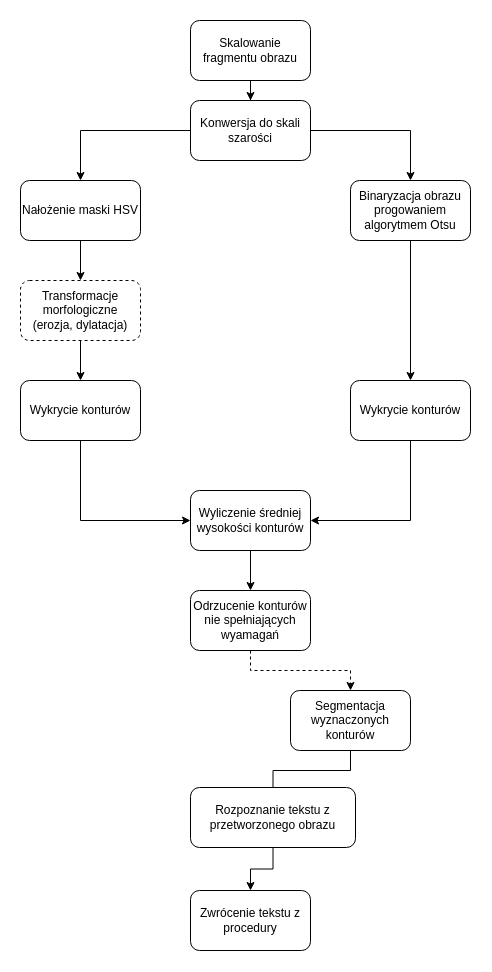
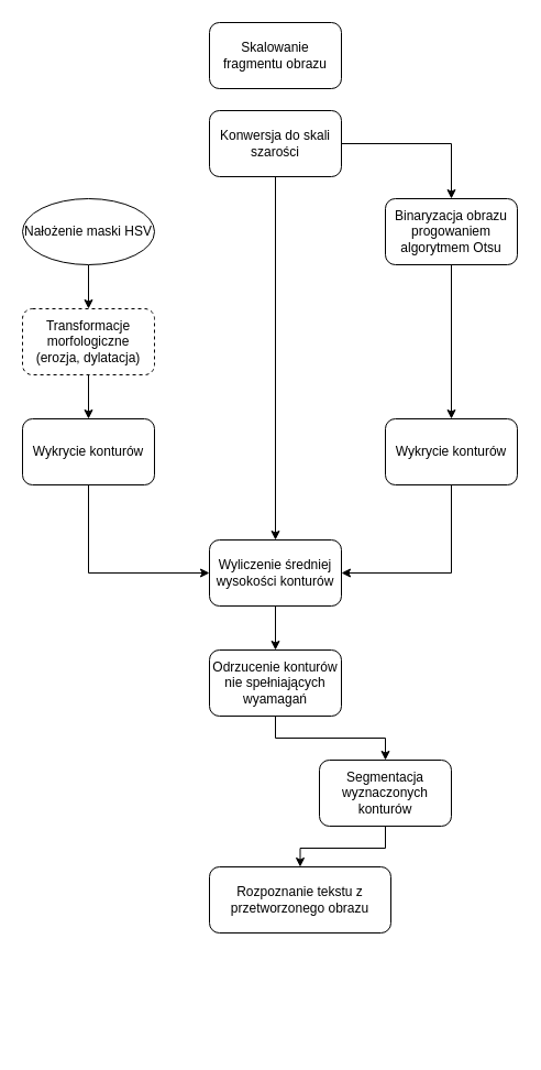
  <mxCell id="0" />
  <mxCell id="1" parent="0" />
- <mxCell id="2" value="" style="edgeStyle=orthogonalEdgeStyle;rounded=0;orthogonalLoop=1;jettySize=auto;html=1;" edge="1" parent="1" source="3" target="6"><mxGeometry relative="1" as="geometry" /></mxCell>
  <mxCell id="3" value="Skalowanie fragmentu obrazu" style="rounded=1;whiteSpace=wrap;html=1;" vertex="1" parent="1"><mxGeometry x="190" y="20" width="120" height="60" as="geometry" /></mxCell>
  <mxCell id="4" value="" style="edgeStyle=orthogonalEdgeStyle;rounded=0;orthogonalLoop=1;jettySize=auto;html=1;" edge="1" parent="1" source="6" target="8"><mxGeometry relative="1" as="geometry"><Array as="points"><mxPoint x="410" y="130" /></Array></mxGeometry></mxCell>
- <mxCell id="5" style="edgeStyle=orthogonalEdgeStyle;rounded=0;orthogonalLoop=1;jettySize=auto;html=1;" edge="1" parent="1" source="6" target="12"><mxGeometry relative="1" as="geometry" /></mxCell>
+ <mxCell id="5" style="edgeStyle=orthogonalEdgeStyle;rounded=0;orthogonalLoop=1;jettySize=auto;html=1;" edge="1" parent="1" source="6" target="18"><mxGeometry relative="1" as="geometry" /></mxCell>
  <mxCell id="6" value="Konwersja do skali szarości" style="whiteSpace=wrap;html=1;rounded=1;" vertex="1" parent="1"><mxGeometry x="190" y="100" width="120" height="60" as="geometry" /></mxCell>
  <mxCell id="7" value="" style="edgeStyle=orthogonalEdgeStyle;rounded=0;orthogonalLoop=1;jettySize=auto;html=1;" edge="1" parent="1" source="8" target="10"><mxGeometry relative="1" as="geometry" /></mxCell>
  <mxCell id="8" value="Binaryzacja obrazu&lt;br&gt;progowaniem algorytmem Otsu" style="whiteSpace=wrap;html=1;rounded=1;" vertex="1" parent="1"><mxGeometry x="350" y="180" width="120" height="60" as="geometry" /></mxCell>
  <mxCell id="9" style="edgeStyle=orthogonalEdgeStyle;rounded=0;orthogonalLoop=1;jettySize=auto;html=1;exitX=0.5;exitY=1;exitDx=0;exitDy=0;entryX=1;entryY=0.5;entryDx=0;entryDy=0;" edge="1" parent="1" source="10" target="18"><mxGeometry relative="1" as="geometry"><mxPoint x="310" y="520" as="targetPoint" /></mxGeometry></mxCell>
  <mxCell id="10" value="Wykrycie konturów" style="whiteSpace=wrap;html=1;rounded=1;" vertex="1" parent="1"><mxGeometry x="350" y="380" width="120" height="60" as="geometry" /></mxCell>
  <mxCell id="11" style="edgeStyle=orthogonalEdgeStyle;rounded=0;orthogonalLoop=1;jettySize=auto;html=1;exitX=0.5;exitY=1;exitDx=0;exitDy=0;" edge="1" parent="1" source="12" target="14"><mxGeometry relative="1" as="geometry" /></mxCell>
- <mxCell id="12" value="Nałożenie maski HSV" style="rounded=1;whiteSpace=wrap;html=1;" vertex="1" parent="1"><mxGeometry x="20" y="180" width="120" height="60" as="geometry" /></mxCell>
+ <mxCell id="12" value="Nałożenie maski HSV" style="ellipse;whiteSpace=wrap;html=1;" vertex="1" parent="1"><mxGeometry x="20" y="180" width="120" height="60" as="geometry" /></mxCell>
  <mxCell id="13" style="edgeStyle=orthogonalEdgeStyle;rounded=0;orthogonalLoop=1;jettySize=auto;html=1;exitX=0.5;exitY=1;exitDx=0;exitDy=0;entryX=0.5;entryY=0;entryDx=0;entryDy=0;" edge="1" parent="1" source="14" target="16"><mxGeometry relative="1" as="geometry" /></mxCell>
  <mxCell id="14" value="Transformacje morfologiczne (erozja, dylatacja)" style="rounded=1;whiteSpace=wrap;html=1;dashed=1;" vertex="1" parent="1"><mxGeometry x="20" y="280" width="120" height="60" as="geometry" /></mxCell>
  <mxCell id="15" style="edgeStyle=orthogonalEdgeStyle;rounded=0;orthogonalLoop=1;jettySize=auto;html=1;exitX=0.5;exitY=1;exitDx=0;exitDy=0;entryX=0;entryY=0.5;entryDx=0;entryDy=0;" edge="1" parent="1" source="16" target="18"><mxGeometry relative="1" as="geometry"><mxPoint x="190" y="520" as="targetPoint" /></mxGeometry></mxCell>
  <mxCell id="16" value="Wykrycie konturów" style="whiteSpace=wrap;html=1;rounded=1;" vertex="1" parent="1"><mxGeometry x="20" y="380" width="120" height="60" as="geometry" /></mxCell>
  <mxCell id="17" style="edgeStyle=orthogonalEdgeStyle;rounded=0;orthogonalLoop=1;jettySize=auto;html=1;exitX=0.5;exitY=1;exitDx=0;exitDy=0;entryX=0.5;entryY=0;entryDx=0;entryDy=0;" edge="1" parent="1" source="18" target="20"><mxGeometry relative="1" as="geometry" /></mxCell>
  <mxCell id="18" value="Wyliczenie średniej wysokości konturów" style="rounded=1;whiteSpace=wrap;html=1;" vertex="1" parent="1"><mxGeometry x="190" y="490" width="120" height="60" as="geometry" /></mxCell>
- <mxCell id="19" style="edgeStyle=orthogonalEdgeStyle;rounded=0;orthogonalLoop=1;jettySize=auto;html=1;exitX=0.5;exitY=1;exitDx=0;exitDy=0;entryX=0.5;entryY=0;entryDx=0;entryDy=0;dashed=1;" edge="1" parent="1" source="20" target="22"><mxGeometry relative="1" as="geometry" /></mxCell>
+ <mxCell id="19" style="edgeStyle=orthogonalEdgeStyle;rounded=0;orthogonalLoop=1;jettySize=auto;html=1;exitX=0.5;exitY=1;exitDx=0;exitDy=0;entryX=0.5;entryY=0;entryDx=0;entryDy=0;" edge="1" parent="1" source="20" target="22"><mxGeometry relative="1" as="geometry" /></mxCell>
  <mxCell id="20" value="Odrzucenie konturów nie spełniających wyamagań" style="rounded=1;whiteSpace=wrap;html=1;" vertex="1" parent="1"><mxGeometry x="190" y="590" width="120" height="60" as="geometry" /></mxCell>
- <mxCell id="21" value="" style="edgeStyle=orthogonalEdgeStyle;rounded=0;orthogonalLoop=1;jettySize=auto;html=1;endArrow=none;" edge="1" parent="1" source="22" target="24"><mxGeometry relative="1" as="geometry" /></mxCell>
+ <mxCell id="21" value="" style="edgeStyle=orthogonalEdgeStyle;rounded=0;orthogonalLoop=1;jettySize=auto;html=1;" edge="1" parent="1" source="22" target="24"><mxGeometry relative="1" as="geometry" /></mxCell>
  <mxCell id="22" value="Segmentacja wyznaczonych konturów" style="rounded=1;whiteSpace=wrap;html=1;" vertex="1" parent="1"><mxGeometry x="290" y="690" width="120" height="60" as="geometry" /></mxCell>
- <mxCell id="23" style="edgeStyle=orthogonalEdgeStyle;rounded=0;orthogonalLoop=1;jettySize=auto;html=1;exitX=0.5;exitY=1;exitDx=0;exitDy=0;entryX=0.5;entryY=0;entryDx=0;entryDy=0;" edge="1" parent="1" source="24" target="25"><mxGeometry relative="1" as="geometry" /></mxCell>
  <mxCell id="24" value="Rozpoznanie tekstu z przetworzonego obrazu" style="whiteSpace=wrap;html=1;rounded=1;" vertex="1" parent="1"><mxGeometry x="190" y="787" width="165" height="60" as="geometry" /></mxCell>
- <mxCell id="25" value="Zwrócenie tekstu z procedury" style="rounded=1;whiteSpace=wrap;html=1;" vertex="1" parent="1"><mxGeometry x="190" y="890" width="120" height="60" as="geometry" /></mxCell>
